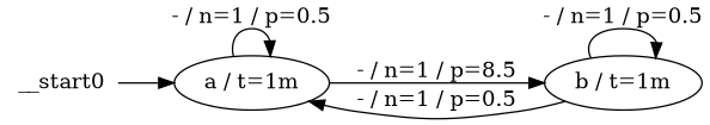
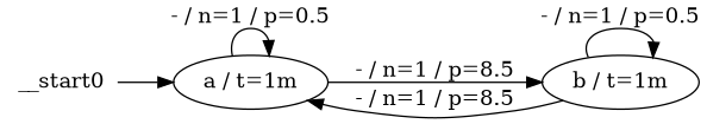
  digraph {
    fontname="DejaVu Serif"
    rankdir=LR
    node [fontname="DejaVu Serif"]
    edge [fontname="DejaVu Serif"]
    n1 [label="a / t=1m"]
    n2 [label="b / t=1m"]
    __start0 [height=0 shape=none width=0]
    n1 -> n1 [label="- / n=1 / p=0.5"]
    n1 -> n2 [label="- / n=1 / p=8.5"]
-   n2 -> n1 [label="- / n=1 / p=0.5"]
+   n2 -> n1 [label="- / n=1 / p=8.5"]
    n2 -> n2 [label="- / n=1 / p=0.5"]
    __start0 -> n1
  }
